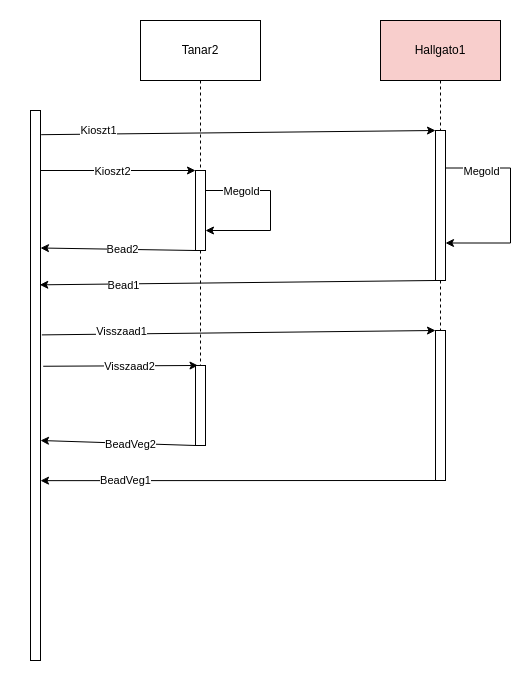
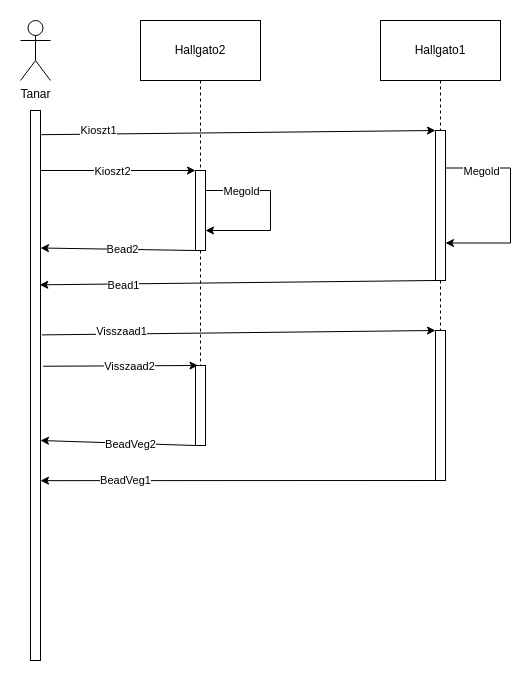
  <mxCell id="0" />
  <mxCell id="1" parent="0" />
+ <mxCell id="2" value="Tanar" style="shape=umlActor;verticalLabelPosition=bottom;verticalAlign=top;html=1;outlineConnect=0;" vertex="1" parent="1"><mxGeometry x="20" y="20" width="30" height="60" as="geometry" /></mxCell>
  <mxCell id="3" style="rounded=0;orthogonalLoop=1;jettySize=auto;html=1;exitX=1.066;exitY=0.044;exitDx=0;exitDy=0;entryX=0;entryY=0;entryDx=0;entryDy=0;exitPerimeter=0;" edge="1" parent="1" source="5" target="21"><mxGeometry relative="1" as="geometry" /></mxCell>
  <mxCell id="4" value="Kioszt1" style="edgeLabel;html=1;align=center;verticalAlign=middle;resizable=0;points=[];" vertex="1" connectable="0" parent="3"><mxGeometry x="0.05" relative="1" as="geometry"><mxPoint x="-150" y="-2" as="offset" /></mxGeometry></mxCell>
  <mxCell id="5" value="" style="rounded=0;whiteSpace=wrap;html=1;" vertex="1" parent="1"><mxGeometry x="30" y="110" width="10" height="550" as="geometry" /></mxCell>
  <mxCell id="6" style="rounded=0;orthogonalLoop=1;jettySize=auto;html=1;exitX=0.5;exitY=1;exitDx=0;exitDy=0;entryX=0.5;entryY=0;entryDx=0;entryDy=0;dashed=1;endArrow=none;endFill=0;" edge="1" parent="1" source="7" target="17"><mxGeometry relative="1" as="geometry" /></mxCell>
- <mxCell id="7" value="Tanar2" style="rounded=0;whiteSpace=wrap;html=1;" vertex="1" parent="1"><mxGeometry x="140" y="20" width="120" height="60" as="geometry" /></mxCell>
+ <mxCell id="7" value="Hallgato2" style="rounded=0;whiteSpace=wrap;html=1;" vertex="1" parent="1"><mxGeometry x="140" y="20" width="120" height="60" as="geometry" /></mxCell>
  <mxCell id="8" style="rounded=0;orthogonalLoop=1;jettySize=auto;html=1;exitX=0.5;exitY=1;exitDx=0;exitDy=0;entryX=0.5;entryY=0;entryDx=0;entryDy=0;dashed=1;endArrow=none;endFill=0;" edge="1" parent="1" source="9" target="21"><mxGeometry relative="1" as="geometry" /></mxCell>
- <mxCell id="9" value="Hallgato1" style="rounded=0;whiteSpace=wrap;html=1;fillColor=#f8cecc;" vertex="1" parent="1"><mxGeometry x="380" y="20" width="120" height="60" as="geometry" /></mxCell>
+ <mxCell id="9" value="Hallgato1" style="rounded=0;whiteSpace=wrap;html=1;" vertex="1" parent="1"><mxGeometry x="380" y="20" width="120" height="60" as="geometry" /></mxCell>
  <mxCell id="10" value="" style="endArrow=classic;html=1;rounded=0;entryX=0;entryY=0;entryDx=0;entryDy=0;" edge="1" parent="1" target="17"><mxGeometry width="50" height="50" relative="1" as="geometry"><mxPoint x="40" y="170" as="sourcePoint" /><mxPoint x="230" y="146" as="targetPoint" /></mxGeometry></mxCell>
  <mxCell id="11" value="Kioszt2" style="edgeLabel;html=1;align=center;verticalAlign=middle;resizable=0;points=[];" vertex="1" connectable="0" parent="10"><mxGeometry x="0.158" y="2" relative="1" as="geometry"><mxPoint x="-19" y="2" as="offset" /></mxGeometry></mxCell>
  <mxCell id="12" style="rounded=0;orthogonalLoop=1;jettySize=auto;html=1;exitX=1;exitY=0.25;exitDx=0;exitDy=0;entryX=1;entryY=0.75;entryDx=0;entryDy=0;edgeStyle=orthogonalEdgeStyle;" edge="1" parent="1" source="17" target="17"><mxGeometry relative="1" as="geometry"><mxPoint x="195" y="189.98" as="sourcePoint" /><mxPoint x="195" y="229.98" as="targetPoint" /><Array as="points"><mxPoint x="270" y="190" /><mxPoint x="270" y="230" /></Array></mxGeometry></mxCell>
  <mxCell id="13" value="Megold" style="edgeLabel;html=1;align=center;verticalAlign=middle;resizable=0;points=[];" vertex="1" connectable="0" parent="12"><mxGeometry x="-0.089" y="-2" relative="1" as="geometry"><mxPoint x="-28" y="-12" as="offset" /></mxGeometry></mxCell>
  <mxCell id="14" style="rounded=0;orthogonalLoop=1;jettySize=auto;html=1;exitX=0;exitY=1;exitDx=0;exitDy=0;entryX=1;entryY=0.25;entryDx=0;entryDy=0;" edge="1" parent="1" source="17" target="5"><mxGeometry relative="1" as="geometry" /></mxCell>
  <mxCell id="15" value="Bead2" style="edgeLabel;html=1;align=center;verticalAlign=middle;resizable=0;points=[];" vertex="1" connectable="0" parent="14"><mxGeometry x="0.35" y="2" relative="1" as="geometry"><mxPoint x="32" y="-2" as="offset" /></mxGeometry></mxCell>
  <mxCell id="16" style="edgeStyle=orthogonalEdgeStyle;rounded=0;orthogonalLoop=1;jettySize=auto;html=1;exitX=0.5;exitY=1;exitDx=0;exitDy=0;dashed=1;endArrow=none;endFill=0;" edge="1" parent="1" source="17" target="28"><mxGeometry relative="1" as="geometry" /></mxCell>
  <mxCell id="17" value="" style="rounded=0;whiteSpace=wrap;html=1;" vertex="1" parent="1"><mxGeometry x="195" y="170" width="10" height="80" as="geometry" /></mxCell>
  <mxCell id="18" style="rounded=0;orthogonalLoop=1;jettySize=auto;html=1;exitX=0;exitY=1;exitDx=0;exitDy=0;entryX=0.928;entryY=0.317;entryDx=0;entryDy=0;entryPerimeter=0;" edge="1" parent="1" source="21" target="5"><mxGeometry relative="1" as="geometry" /></mxCell>
  <mxCell id="19" value="Bead1" style="edgeLabel;html=1;align=center;verticalAlign=middle;resizable=0;points=[];" vertex="1" connectable="0" parent="18"><mxGeometry x="0.576" y="1" relative="1" as="geometry"><mxPoint x="-1" as="offset" /></mxGeometry></mxCell>
  <mxCell id="20" style="edgeStyle=orthogonalEdgeStyle;rounded=0;orthogonalLoop=1;jettySize=auto;html=1;exitX=0.5;exitY=1;exitDx=0;exitDy=0;entryX=0.5;entryY=0;entryDx=0;entryDy=0;dashed=1;endArrow=none;endFill=0;" edge="1" parent="1" source="21" target="33"><mxGeometry relative="1" as="geometry" /></mxCell>
  <mxCell id="21" value="" style="rounded=0;whiteSpace=wrap;html=1;" vertex="1" parent="1"><mxGeometry x="435" y="130" width="10" height="150" as="geometry" /></mxCell>
  <mxCell id="22" style="edgeStyle=orthogonalEdgeStyle;rounded=0;orthogonalLoop=1;jettySize=auto;html=1;exitX=1;exitY=0.25;exitDx=0;exitDy=0;entryX=1;entryY=0.75;entryDx=0;entryDy=0;" edge="1" parent="1" source="21" target="21"><mxGeometry relative="1" as="geometry"><Array as="points"><mxPoint x="510" y="167" /><mxPoint x="510" y="243" /></Array></mxGeometry></mxCell>
  <mxCell id="23" value="Megold" style="edgeLabel;html=1;align=center;verticalAlign=middle;resizable=0;points=[];" vertex="1" connectable="0" parent="22"><mxGeometry x="-0.491" y="-2" relative="1" as="geometry"><mxPoint x="-17" y="1" as="offset" /></mxGeometry></mxCell>
  <mxCell id="24" style="rounded=0;orthogonalLoop=1;jettySize=auto;html=1;exitX=0.25;exitY=0;exitDx=0;exitDy=0;entryX=1.272;entryY=0.465;entryDx=0;entryDy=0;startArrow=classic;startFill=1;endArrow=none;endFill=0;entryPerimeter=0;" edge="1" parent="1" source="28" target="5"><mxGeometry relative="1" as="geometry" /></mxCell>
  <mxCell id="25" value="Visszaad2" style="edgeLabel;html=1;align=center;verticalAlign=middle;resizable=0;points=[];" vertex="1" connectable="0" parent="24"><mxGeometry x="-0.109" y="3" relative="1" as="geometry"><mxPoint y="-3" as="offset" /></mxGeometry></mxCell>
  <mxCell id="26" style="rounded=0;orthogonalLoop=1;jettySize=auto;html=1;exitX=0;exitY=1;exitDx=0;exitDy=0;entryX=1;entryY=0.6;entryDx=0;entryDy=0;entryPerimeter=0;" edge="1" parent="1" source="28" target="5"><mxGeometry relative="1" as="geometry" /></mxCell>
  <mxCell id="27" value="BeadVeg2" style="edgeLabel;html=1;align=center;verticalAlign=middle;resizable=0;points=[];" vertex="1" connectable="0" parent="26"><mxGeometry x="-0.221" y="2" relative="1" as="geometry"><mxPoint x="-5" y="-2" as="offset" /></mxGeometry></mxCell>
  <mxCell id="28" value="" style="rounded=0;whiteSpace=wrap;html=1;" vertex="1" parent="1"><mxGeometry x="195" y="365" width="10" height="80" as="geometry" /></mxCell>
  <mxCell id="29" style="rounded=0;orthogonalLoop=1;jettySize=auto;html=1;exitX=0;exitY=0;exitDx=0;exitDy=0;entryX=1.134;entryY=0.408;entryDx=0;entryDy=0;entryPerimeter=0;endArrow=none;endFill=0;startArrow=classic;startFill=1;" edge="1" parent="1" source="33" target="5"><mxGeometry relative="1" as="geometry" /></mxCell>
  <mxCell id="30" value="Visszaad1" style="edgeLabel;html=1;align=center;verticalAlign=middle;resizable=0;points=[];" vertex="1" connectable="0" parent="29"><mxGeometry x="0.135" relative="1" as="geometry"><mxPoint x="-92" y="-2" as="offset" /></mxGeometry></mxCell>
  <mxCell id="31" style="rounded=0;orthogonalLoop=1;jettySize=auto;html=1;exitX=0;exitY=1;exitDx=0;exitDy=0;entryX=1;entryY=0.673;entryDx=0;entryDy=0;entryPerimeter=0;" edge="1" parent="1" source="33" target="5"><mxGeometry relative="1" as="geometry" /></mxCell>
  <mxCell id="32" value="BeadVeg1" style="edgeLabel;html=1;align=center;verticalAlign=middle;resizable=0;points=[];" vertex="1" connectable="0" parent="31"><mxGeometry x="0.571" y="-1" relative="1" as="geometry"><mxPoint as="offset" /></mxGeometry></mxCell>
  <mxCell id="33" value="" style="rounded=0;whiteSpace=wrap;html=1;" vertex="1" parent="1"><mxGeometry x="435" y="330" width="10" height="150" as="geometry" /></mxCell>
